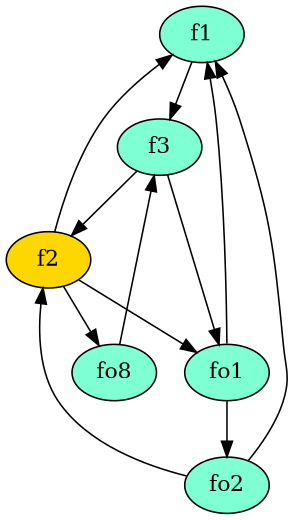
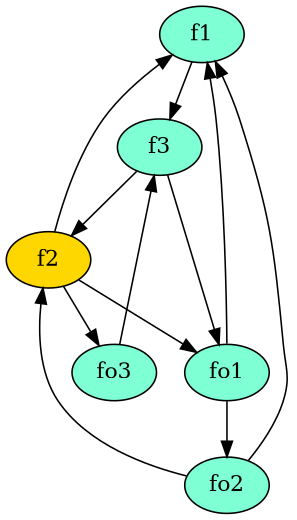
  strict digraph {
    node [fillcolor=aquamarine style=filled]
    edge [weight=2]
    f1
    f3
    f2 [fillcolor=gold]
    fo1
-   fo3 [label=fo8]
+   fo3
    fo2
    f1 -> f3
    f3 -> f2
    f3 -> fo1
    f2 -> f1
    f2 -> fo1
    f2 -> fo3
    fo1 -> f1
    fo1 -> fo2
    fo3 -> f3
    fo2 -> f1
    fo2 -> f2
  }
